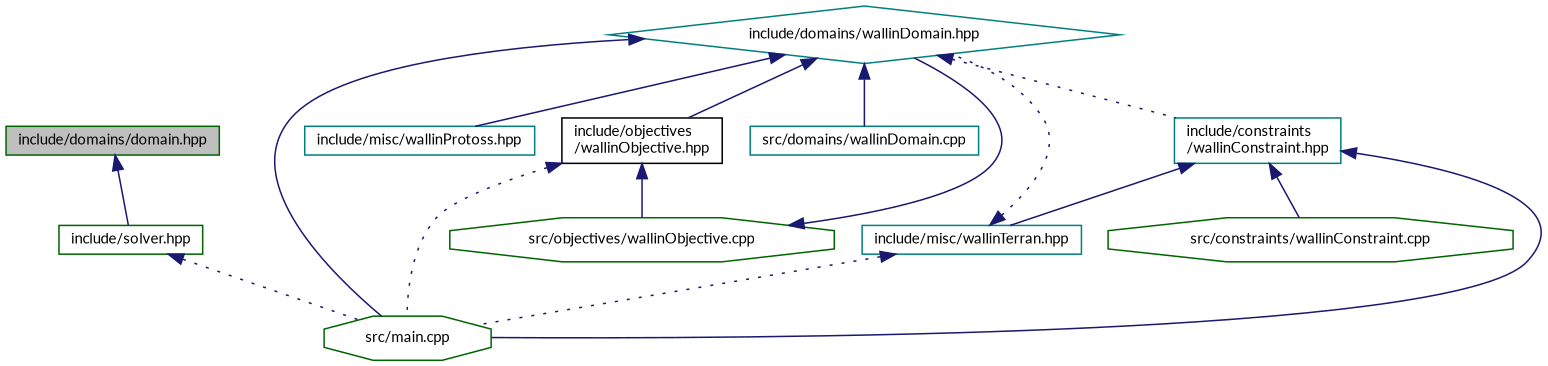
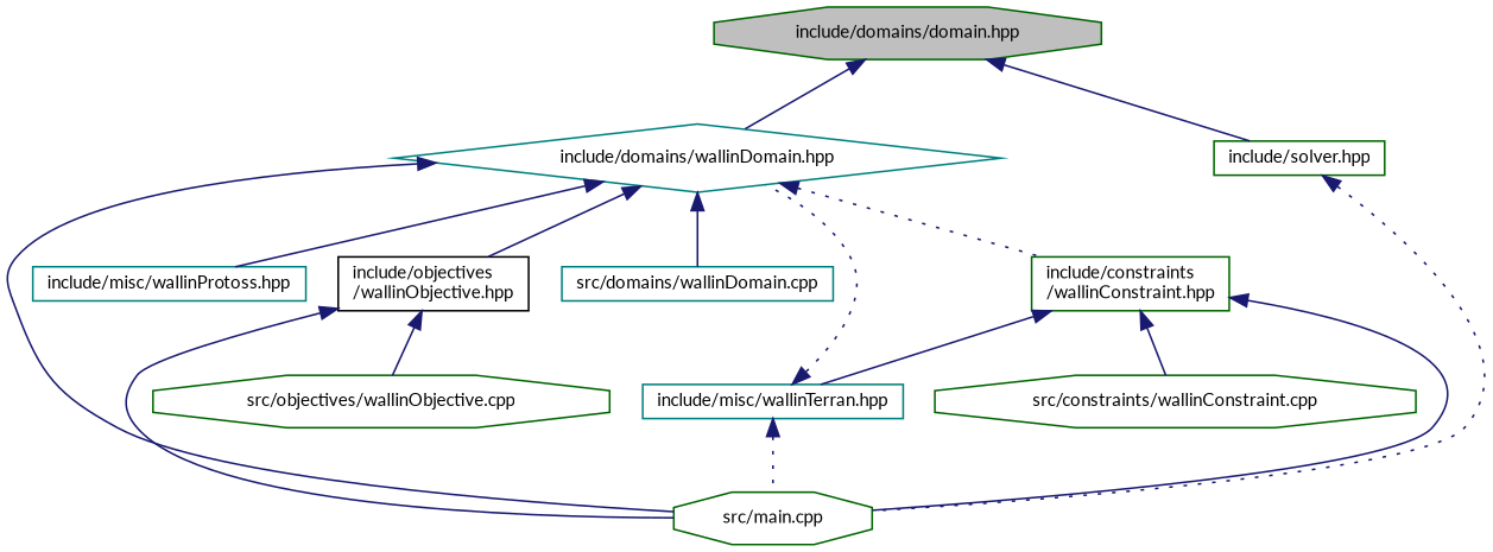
  digraph {
    fontname=Lato
    node [color=darkgreen fillcolor=white fontname=Lato fontsize=10 shape=box style=filled]
    edge [color=midnightblue dir=back fontname=Lato fontsize=10 labelfontname=Helvetica labelfontsize=10 style=solid]
-   n1 [fillcolor=grey75 fontcolor=black height=0.2 label="include/domains/domain.hpp" width=0.4]
+   n1 [fillcolor=grey75 fontcolor=black height=0.2 label="include/domains/domain.hpp" shape=octagon width=0.4]
    n2 [color=teal height=0.2 label="include/domains/wallinDomain.hpp" shape=diamond width=0.4]
    n3 [height=0.2 label="include/solver.hpp" width=0.4]
-   n4 [color=teal height=0.2 label="include/constraints\l/wallinConstraint.hpp" width=0.4]
+   n4 [height=0.2 label="include/constraints\l/wallinConstraint.hpp" width=0.4]
    n5 [height=0.2 label="src/main.cpp" shape=octagon width=0.4]
    n6 [color=teal height=0.2 label="include/misc/wallinProtoss.hpp" width=0.4]
    n7 [color=black height=0.2 label="include/objectives\l/wallinObjective.hpp" width=0.4]
    n8 [color=teal height=0.2 label="src/domains/wallinDomain.cpp" width=0.4]
    n9 [color=teal height=0.2 label="include/misc/wallinTerran.hpp" width=0.4]
    n10 [height=0.2 label="src/constraints/wallinConstraint.cpp" shape=octagon width=0.4]
    n11 [height=0.2 label="src/objectives/wallinObjective.cpp" shape=octagon width=0.4]
-   n11 -> n2
+   n1 -> n2
    n1 -> n3
    n2 -> n4 [style=dotted]
    n2 -> n5
    n2 -> n6
    n2 -> n7
    n2 -> n8
    n3 -> n5 [style=dotted]
    n4 -> n5
    n4 -> n9
    n4 -> n10
-   n7 -> n5 [style=dotted]
+   n7 -> n5
    n7 -> n11
    n9 -> n2 [style=dotted]
    n9 -> n5 [style=dotted]
  }
